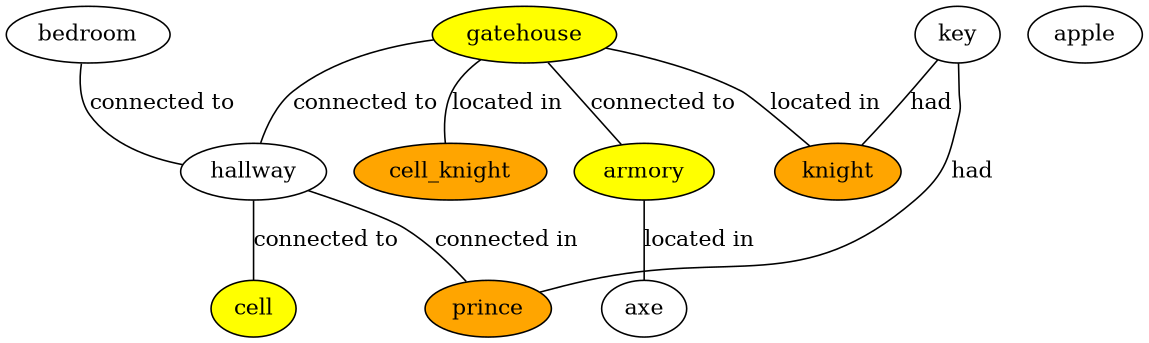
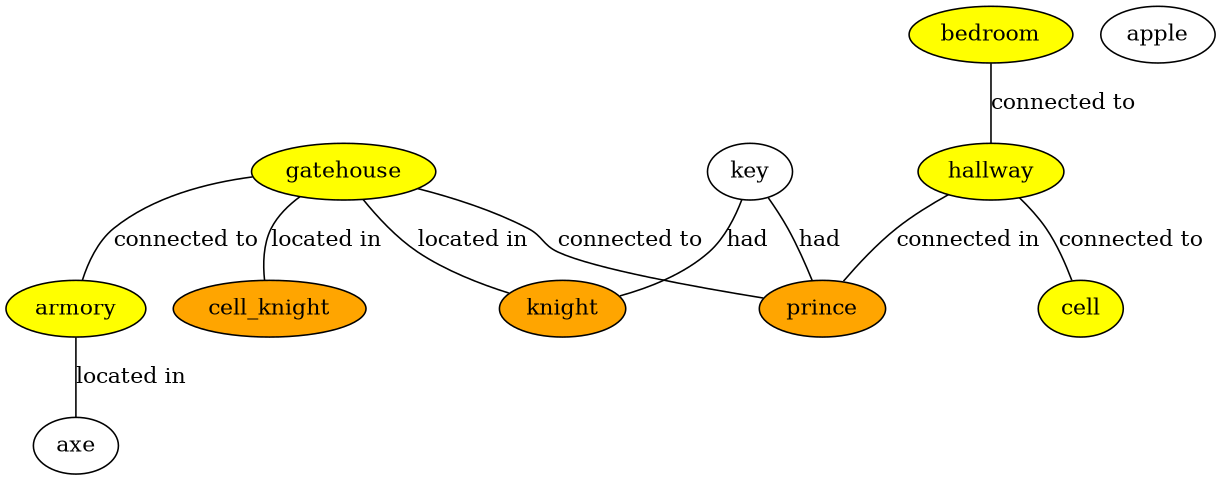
  strict graph {
    node [fillcolor=yellow style=filled type=location]
    gatehouse
    armory
-   hallway [fillcolor=white]
+   hallway
    knight [fillcolor=orange type=character]
    n5 [fillcolor=orange label=cell_knight type=character]
    axe [fillcolor=white type=object]
    cell
    prince [fillcolor=orange type=character]
-   bedroom [fillcolor=white]
+   bedroom
    key [fillcolor=white type=object]
    apple [fillcolor=white type=object]
    gatehouse -- armory [label="connected to"]
-   gatehouse -- hallway [label="connected to"]
+   gatehouse -- prince [label="connected to"]
    gatehouse -- knight [label="located in"]
    gatehouse -- n5 [label="located in"]
    armory -- axe [label="located in"]
    hallway -- cell [label="connected to"]
    hallway -- prince [label="connected in"]
    bedroom -- hallway [label="connected to"]
    key -- knight [label=had]
    key -- prince [label=had]
  }
